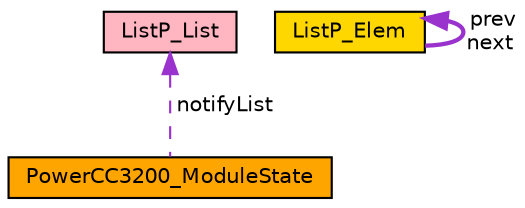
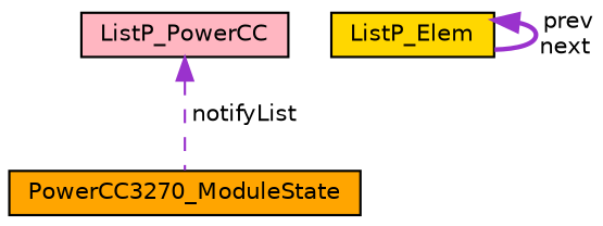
  digraph {
    node [color=black fontname=Helvetica fontsize=10 shape=record style=filled]
    edge [color=darkorchid3 dir=back fontname=Helvetica fontsize=10 labelfontname=Helvetica labelfontsize=10]
-   n1 [fillcolor=orange fontcolor=black height=0.2 label=PowerCC3200_ModuleState width=0.4]
-   n2 [fillcolor=lightpink height=0.2 label=ListP_List width=0.4]
+   n1 [fillcolor=orange fontcolor=black height=0.2 label=PowerCC3270_ModuleState width=0.4]
+   n2 [fillcolor=lightpink height=0.2 label=ListP_PowerCC width=0.4]
    n3 [fillcolor=gold height=0.2 label=ListP_Elem width=0.4]
    n2 -> n1 [label=" notifyList" style=dashed]
    n3 -> n3 [label=" prev\nnext" style=bold]
  }
